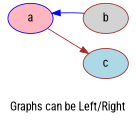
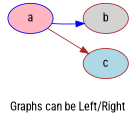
  digraph {
    fontname="Roboto Condensed"
    label="Graphs can be Left/Right"
    rankdir=LR
    node [color=brown fontname="Roboto Condensed" style=filled]
    edge [fontname="Roboto Condensed"]
    a [color=blue fillcolor=lightpink]
    b [fillcolor=lightgrey]
    c [fillcolor=lightblue]
-   b -> a [color=blue]
+   a -> b [color=blue]
    a -> c [color=brown]
  }
